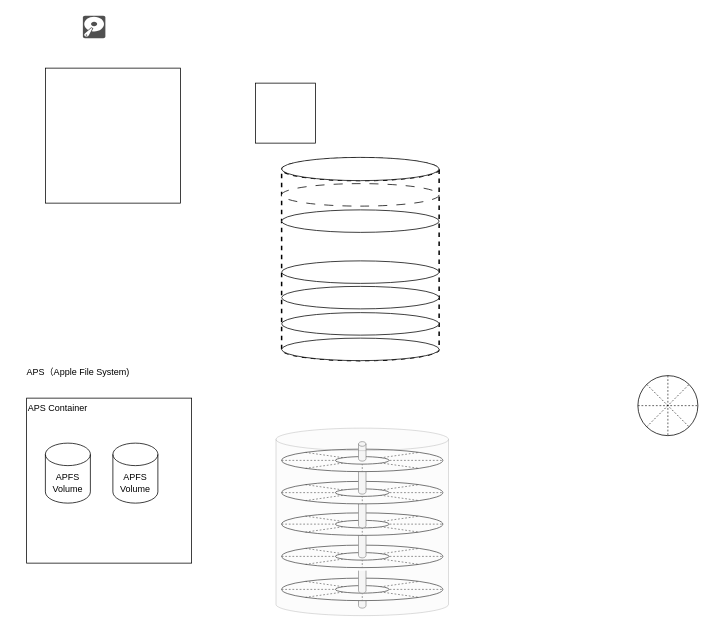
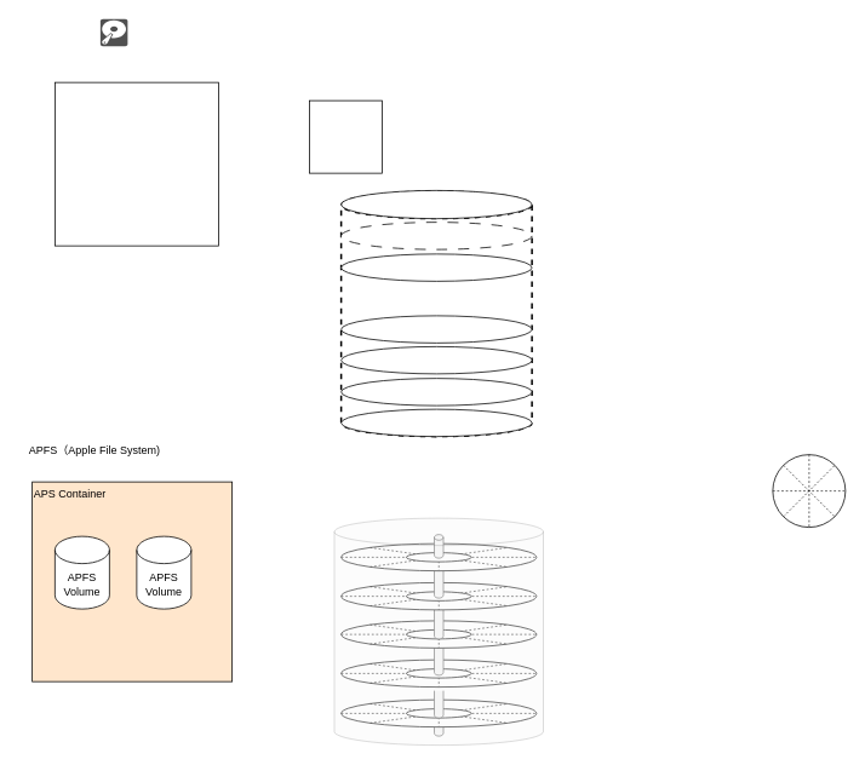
  <mxCell id="0" />
  <mxCell id="1" parent="0" />
  <mxCell id="2" value="" style="shape=cylinder3;whiteSpace=wrap;html=1;boundedLbl=1;backgroundOutline=1;size=3.111;fillColor=#f5f5f5;fontColor=#333333;strokeColor=#666666;" vertex="1" parent="1"><mxGeometry x="477.5" y="790" width="10" height="20" as="geometry" /></mxCell>
  <mxCell id="3" value="" style="sketch=0;pointerEvents=1;shadow=0;dashed=0;html=1;strokeColor=none;fillColor=#505050;labelPosition=center;verticalLabelPosition=bottom;verticalAlign=top;outlineConnect=0;align=center;shape=mxgraph.office.devices.hard_disk;" vertex="1" parent="1"><mxGeometry x="110" y="20" width="30" height="30" as="geometry" /></mxCell>
  <mxCell id="4" value="" style="whiteSpace=wrap;html=1;aspect=fixed;" vertex="1" parent="1"><mxGeometry x="60" y="90" width="180" height="180" as="geometry" /></mxCell>
  <mxCell id="5" value="" style="whiteSpace=wrap;html=1;aspect=fixed;" vertex="1" parent="1"><mxGeometry x="340" y="110" width="80" height="80" as="geometry" /></mxCell>
- <mxCell id="6" value="APS Container" style="whiteSpace=wrap;html=1;aspect=fixed;align=left;verticalAlign=top;" vertex="1" parent="1"><mxGeometry x="35" y="530" width="220" height="220" as="geometry" /></mxCell>
- <mxCell id="7" value="APS（Apple File System)&amp;nbsp;" style="text;html=1;align=center;verticalAlign=middle;rounded=0;resizeWidth=1;autosize=1;" vertex="1" parent="1"><mxGeometry x="20" y="480" width="170" height="30" as="geometry" /></mxCell>
+ <mxCell id="6" value="APS Container" style="whiteSpace=wrap;html=1;aspect=fixed;align=left;verticalAlign=top;fillColor=#ffe6cc;" vertex="1" parent="1"><mxGeometry x="35" y="530" width="220" height="220" as="geometry" /></mxCell>
+ <mxCell id="7" value="APFS（Apple File System)&amp;nbsp;" style="text;html=1;align=center;verticalAlign=middle;rounded=0;resizeWidth=1;autosize=1;" vertex="1" parent="1"><mxGeometry x="20" y="480" width="170" height="30" as="geometry" /></mxCell>
  <mxCell id="8" value="APFS Volume" style="shape=cylinder3;whiteSpace=wrap;html=1;boundedLbl=1;backgroundOutline=1;size=15;" vertex="1" parent="1"><mxGeometry x="60" y="590" width="60" height="80" as="geometry" /></mxCell>
  <mxCell id="9" value="APFS Volume" style="shape=cylinder3;whiteSpace=wrap;html=1;boundedLbl=1;backgroundOutline=1;size=15;" vertex="1" parent="1"><mxGeometry x="150" y="590" width="60" height="80" as="geometry" /></mxCell>
  <mxCell id="10" value="" style="shape=cylinder3;whiteSpace=wrap;html=1;boundedLbl=1;backgroundOutline=1;size=15;dashed=1;strokeWidth=2;" vertex="1" parent="1"><mxGeometry x="375" y="210" width="210" height="270" as="geometry" /></mxCell>
  <mxCell id="11" value="" style="ellipse;whiteSpace=wrap;html=1;dashed=1;dashPattern=12 12;" vertex="1" parent="1"><mxGeometry x="375" y="244" width="210" height="30" as="geometry" /></mxCell>
  <mxCell id="12" value="" style="ellipse;whiteSpace=wrap;html=1;" vertex="1" parent="1"><mxGeometry x="375" y="279" width="210" height="30" as="geometry" /></mxCell>
  <mxCell id="13" value="" style="ellipse;whiteSpace=wrap;html=1;" vertex="1" parent="1"><mxGeometry x="375" y="347" width="210" height="30" as="geometry" /></mxCell>
  <mxCell id="14" value="" style="ellipse;whiteSpace=wrap;html=1;" vertex="1" parent="1"><mxGeometry x="375" y="381" width="210" height="30" as="geometry" /></mxCell>
  <mxCell id="15" value="" style="ellipse;whiteSpace=wrap;html=1;" vertex="1" parent="1"><mxGeometry x="375" y="416" width="210" height="30" as="geometry" /></mxCell>
  <mxCell id="16" value="" style="ellipse;whiteSpace=wrap;html=1;" vertex="1" parent="1"><mxGeometry x="375" y="450" width="210" height="30" as="geometry" /></mxCell>
  <mxCell id="17" value="" style="ellipse;whiteSpace=wrap;html=1;" vertex="1" parent="1"><mxGeometry x="375" y="209" width="210" height="31" as="geometry" /></mxCell>
  <mxCell id="18" value="" style="ellipse;whiteSpace=wrap;html=1;container=0;fillColor=none;" vertex="1" parent="1"><mxGeometry x="850" y="500" width="80" height="80" as="geometry" /></mxCell>
  <mxCell id="19" value="" style="endArrow=none;html=1;rounded=0;exitX=0;exitY=0.5;exitDx=0;exitDy=0;entryX=1;entryY=0.5;entryDx=0;entryDy=0;dashed=1;strokeWidth=0.8;" edge="1" parent="1" source="18" target="18"><mxGeometry width="50" height="50" relative="1" as="geometry"><mxPoint x="850" y="590" as="sourcePoint" /><mxPoint x="906.25" y="533.75" as="targetPoint" /></mxGeometry></mxCell>
  <mxCell id="20" value="" style="endArrow=none;html=1;rounded=0;exitX=0.5;exitY=0;exitDx=0;exitDy=0;entryX=0.5;entryY=1;entryDx=0;entryDy=0;dashed=1;strokeWidth=0.8;" edge="1" parent="1" source="18" target="18"><mxGeometry width="50" height="50" relative="1" as="geometry"><mxPoint x="861.25" y="556.25" as="sourcePoint" /><mxPoint x="951.25" y="556.25" as="targetPoint" /></mxGeometry></mxCell>
  <mxCell id="21" value="" style="endArrow=none;html=1;rounded=0;exitX=0;exitY=1;exitDx=0;exitDy=0;entryX=1;entryY=0;entryDx=0;entryDy=0;dashed=1;strokeWidth=0.8;" edge="1" parent="1" source="18" target="18"><mxGeometry width="50" height="50" relative="1" as="geometry"><mxPoint x="863.5" y="576.5" as="sourcePoint" /><mxPoint x="926.5" y="513.5" as="targetPoint" /></mxGeometry></mxCell>
  <mxCell id="22" value="" style="endArrow=none;html=1;rounded=0;exitX=0;exitY=0;exitDx=0;exitDy=0;entryX=1;entryY=1;entryDx=0;entryDy=0;dashed=1;strokeWidth=0.8;" edge="1" parent="1" source="18" target="18"><mxGeometry width="50" height="50" relative="1" as="geometry"><mxPoint x="863.5" y="513.5" as="sourcePoint" /><mxPoint x="926.5" y="576.5" as="targetPoint" /></mxGeometry></mxCell>
  <mxCell id="23" value="" style="group;movable=1;resizable=1;rotatable=1;deletable=1;editable=1;locked=0;connectable=1;pointerEvents=0;align=center;verticalAlign=top;fontFamily=Helvetica;fontSize=12;fontColor=default;fillColor=default;gradientColor=none;" vertex="1" connectable="0" parent="1"><mxGeometry x="375" y="770" width="222.5" height="30" as="geometry" /></mxCell>
  <mxCell id="24" value="" style="ellipse;whiteSpace=wrap;html=1;container=0;fillColor=default;movable=1;resizable=1;rotatable=1;deletable=1;editable=1;locked=0;connectable=1;pointerEvents=0;align=center;verticalAlign=top;fontFamily=Helvetica;fontSize=12;fontColor=default;gradientColor=none;" vertex="1" parent="23"><mxGeometry width="215" height="30" as="geometry" /></mxCell>
  <mxCell id="25" value="" style="endArrow=none;html=1;rounded=0;exitX=0;exitY=0.5;exitDx=0;exitDy=0;entryX=1;entryY=0.5;entryDx=0;entryDy=0;dashed=1;strokeWidth=0.8;movable=1;resizable=1;rotatable=1;deletable=1;editable=1;locked=0;connectable=1;pointerEvents=0;align=center;verticalAlign=top;fontFamily=Helvetica;fontSize=12;fontColor=default;fillColor=default;gradientColor=none;" edge="1" parent="23" source="24" target="24"><mxGeometry width="50" height="50" relative="1" as="geometry"><mxPoint y="90" as="sourcePoint" /><mxPoint x="56.25" y="33.75" as="targetPoint" /></mxGeometry></mxCell>
  <mxCell id="26" value="" style="endArrow=none;html=1;rounded=0;exitX=0.5;exitY=0;exitDx=0;exitDy=0;entryX=0.5;entryY=1;entryDx=0;entryDy=0;dashed=1;strokeWidth=0.8;movable=1;resizable=1;rotatable=1;deletable=1;editable=1;locked=0;connectable=1;pointerEvents=0;align=center;verticalAlign=top;fontFamily=Helvetica;fontSize=12;fontColor=default;fillColor=default;gradientColor=none;" edge="1" parent="23" source="24" target="24"><mxGeometry width="50" height="50" relative="1" as="geometry"><mxPoint x="11.25" y="56.25" as="sourcePoint" /><mxPoint x="101.25" y="56.25" as="targetPoint" /></mxGeometry></mxCell>
  <mxCell id="27" value="" style="endArrow=none;html=1;rounded=0;exitX=0;exitY=1;exitDx=0;exitDy=0;entryX=1;entryY=0;entryDx=0;entryDy=0;dashed=1;strokeWidth=0.8;movable=1;resizable=1;rotatable=1;deletable=1;editable=1;locked=0;connectable=1;pointerEvents=0;align=center;verticalAlign=top;fontFamily=Helvetica;fontSize=12;fontColor=default;fillColor=default;gradientColor=none;" edge="1" parent="23" source="24" target="24"><mxGeometry width="50" height="50" relative="1" as="geometry"><mxPoint x="13.5" y="76.5" as="sourcePoint" /><mxPoint x="76.5" y="13.5" as="targetPoint" /></mxGeometry></mxCell>
  <mxCell id="28" value="" style="endArrow=none;html=1;rounded=0;exitX=0;exitY=0;exitDx=0;exitDy=0;entryX=1;entryY=1;entryDx=0;entryDy=0;dashed=1;strokeWidth=0.8;movable=1;resizable=1;rotatable=1;deletable=1;editable=1;locked=0;connectable=1;pointerEvents=0;align=center;verticalAlign=top;fontFamily=Helvetica;fontSize=12;fontColor=default;fillColor=default;gradientColor=none;" edge="1" parent="23" source="24" target="24"><mxGeometry width="50" height="50" relative="1" as="geometry"><mxPoint x="13.5" y="13.5" as="sourcePoint" /><mxPoint x="76.5" y="76.5" as="targetPoint" /></mxGeometry></mxCell>
  <mxCell id="29" value="" style="ellipse;whiteSpace=wrap;html=1;container=0;fillColor=default;aspect=fixed;movable=1;resizable=1;rotatable=1;deletable=1;editable=1;locked=0;connectable=1;pointerEvents=0;align=center;verticalAlign=top;fontFamily=Helvetica;fontSize=12;fontColor=default;gradientColor=none;" vertex="1" parent="23"><mxGeometry x="71.66" y="10" width="71.67" height="10" as="geometry" /></mxCell>
  <mxCell id="30" value="" style="shape=cylinder3;whiteSpace=wrap;html=1;boundedLbl=1;backgroundOutline=1;size=3.111;fillColor=#f5f5f5;fontColor=#333333;strokeColor=#666666;" vertex="1" parent="23"><mxGeometry x="102.5" y="-30" width="10" height="50" as="geometry" /></mxCell>
  <mxCell id="31" value="" style="group;movable=1;resizable=1;rotatable=1;deletable=1;editable=1;locked=0;connectable=1;pointerEvents=0;align=center;verticalAlign=top;fontFamily=Helvetica;fontSize=12;fontColor=default;fillColor=default;gradientColor=none;" vertex="1" connectable="0" parent="1"><mxGeometry x="375" y="726" width="222.5" height="34" as="geometry" /></mxCell>
  <mxCell id="32" value="" style="ellipse;whiteSpace=wrap;html=1;container=0;fillColor=default;movable=1;resizable=1;rotatable=1;deletable=1;editable=1;locked=0;connectable=1;pointerEvents=0;align=center;verticalAlign=top;fontFamily=Helvetica;fontSize=12;fontColor=default;gradientColor=none;" vertex="1" parent="31"><mxGeometry width="215" height="30" as="geometry" /></mxCell>
  <mxCell id="33" value="" style="endArrow=none;html=1;rounded=0;exitX=0;exitY=0.5;exitDx=0;exitDy=0;entryX=1;entryY=0.5;entryDx=0;entryDy=0;dashed=1;strokeWidth=0.8;movable=1;resizable=1;rotatable=1;deletable=1;editable=1;locked=0;connectable=1;pointerEvents=0;align=center;verticalAlign=top;fontFamily=Helvetica;fontSize=12;fontColor=default;fillColor=default;gradientColor=none;" edge="1" parent="31" source="32" target="32"><mxGeometry width="50" height="50" relative="1" as="geometry"><mxPoint y="90" as="sourcePoint" /><mxPoint x="56.25" y="33.75" as="targetPoint" /></mxGeometry></mxCell>
  <mxCell id="34" value="" style="endArrow=none;html=1;rounded=0;exitX=0.5;exitY=0;exitDx=0;exitDy=0;entryX=0.5;entryY=1;entryDx=0;entryDy=0;dashed=1;strokeWidth=0.8;movable=1;resizable=1;rotatable=1;deletable=1;editable=1;locked=0;connectable=1;pointerEvents=0;align=center;verticalAlign=top;fontFamily=Helvetica;fontSize=12;fontColor=default;fillColor=default;gradientColor=none;" edge="1" parent="31" source="32" target="32"><mxGeometry width="50" height="50" relative="1" as="geometry"><mxPoint x="11.25" y="56.25" as="sourcePoint" /><mxPoint x="101.25" y="56.25" as="targetPoint" /></mxGeometry></mxCell>
  <mxCell id="35" value="" style="endArrow=none;html=1;rounded=0;exitX=0;exitY=1;exitDx=0;exitDy=0;entryX=1;entryY=0;entryDx=0;entryDy=0;dashed=1;strokeWidth=0.8;movable=1;resizable=1;rotatable=1;deletable=1;editable=1;locked=0;connectable=1;pointerEvents=0;align=center;verticalAlign=top;fontFamily=Helvetica;fontSize=12;fontColor=default;fillColor=default;gradientColor=none;" edge="1" parent="31" source="32" target="32"><mxGeometry width="50" height="50" relative="1" as="geometry"><mxPoint x="13.5" y="76.5" as="sourcePoint" /><mxPoint x="76.5" y="13.5" as="targetPoint" /></mxGeometry></mxCell>
  <mxCell id="36" value="" style="endArrow=none;html=1;rounded=0;exitX=0;exitY=0;exitDx=0;exitDy=0;entryX=1;entryY=1;entryDx=0;entryDy=0;dashed=1;strokeWidth=0.8;movable=1;resizable=1;rotatable=1;deletable=1;editable=1;locked=0;connectable=1;pointerEvents=0;align=center;verticalAlign=top;fontFamily=Helvetica;fontSize=12;fontColor=default;fillColor=default;gradientColor=none;" edge="1" parent="31" source="32" target="32"><mxGeometry width="50" height="50" relative="1" as="geometry"><mxPoint x="13.5" y="13.5" as="sourcePoint" /><mxPoint x="76.5" y="76.5" as="targetPoint" /></mxGeometry></mxCell>
  <mxCell id="37" value="" style="ellipse;whiteSpace=wrap;html=1;container=0;fillColor=default;aspect=fixed;movable=1;resizable=1;rotatable=1;deletable=1;editable=1;locked=0;connectable=1;pointerEvents=0;align=center;verticalAlign=top;fontFamily=Helvetica;fontSize=12;fontColor=default;gradientColor=none;" vertex="1" parent="31"><mxGeometry x="71.66" y="10" width="71.67" height="10" as="geometry" /></mxCell>
  <mxCell id="38" value="" style="shape=cylinder3;whiteSpace=wrap;html=1;boundedLbl=1;backgroundOutline=1;size=3.111;fillColor=#f5f5f5;fontColor=#333333;strokeColor=#666666;" vertex="1" parent="1"><mxGeometry x="477.5" y="693" width="10" height="50" as="geometry" /></mxCell>
  <mxCell id="39" value="" style="group;movable=1;resizable=1;rotatable=1;deletable=1;editable=1;locked=0;connectable=1;pointerEvents=0;align=center;verticalAlign=top;fontFamily=Helvetica;fontSize=12;fontColor=default;fillColor=default;gradientColor=none;" vertex="1" connectable="0" parent="1"><mxGeometry x="375" y="683" width="215" height="30" as="geometry" /></mxCell>
  <mxCell id="40" value="" style="ellipse;whiteSpace=wrap;html=1;container=0;fillColor=default;movable=1;resizable=1;rotatable=1;deletable=1;editable=1;locked=0;connectable=1;pointerEvents=0;align=center;verticalAlign=top;fontFamily=Helvetica;fontSize=12;fontColor=default;gradientColor=none;" vertex="1" parent="39"><mxGeometry width="215" height="30" as="geometry" /></mxCell>
  <mxCell id="41" value="" style="endArrow=none;html=1;rounded=0;exitX=0;exitY=0.5;exitDx=0;exitDy=0;entryX=1;entryY=0.5;entryDx=0;entryDy=0;dashed=1;strokeWidth=0.8;movable=1;resizable=1;rotatable=1;deletable=1;editable=1;locked=0;connectable=1;pointerEvents=0;align=center;verticalAlign=top;fontFamily=Helvetica;fontSize=12;fontColor=default;fillColor=default;gradientColor=none;" edge="1" parent="39" source="40" target="40"><mxGeometry width="50" height="50" relative="1" as="geometry"><mxPoint y="90" as="sourcePoint" /><mxPoint x="56.25" y="33.75" as="targetPoint" /></mxGeometry></mxCell>
  <mxCell id="42" value="" style="endArrow=none;html=1;rounded=0;exitX=0.5;exitY=0;exitDx=0;exitDy=0;entryX=0.5;entryY=1;entryDx=0;entryDy=0;dashed=1;strokeWidth=0.8;movable=1;resizable=1;rotatable=1;deletable=1;editable=1;locked=0;connectable=1;pointerEvents=0;align=center;verticalAlign=top;fontFamily=Helvetica;fontSize=12;fontColor=default;fillColor=default;gradientColor=none;" edge="1" parent="39" source="40" target="40"><mxGeometry width="50" height="50" relative="1" as="geometry"><mxPoint x="11.25" y="56.25" as="sourcePoint" /><mxPoint x="101.25" y="56.25" as="targetPoint" /></mxGeometry></mxCell>
  <mxCell id="43" value="" style="endArrow=none;html=1;rounded=0;exitX=0;exitY=1;exitDx=0;exitDy=0;entryX=1;entryY=0;entryDx=0;entryDy=0;dashed=1;strokeWidth=0.8;movable=1;resizable=1;rotatable=1;deletable=1;editable=1;locked=0;connectable=1;pointerEvents=0;align=center;verticalAlign=top;fontFamily=Helvetica;fontSize=12;fontColor=default;fillColor=default;gradientColor=none;" edge="1" parent="39" source="40" target="40"><mxGeometry width="50" height="50" relative="1" as="geometry"><mxPoint x="13.5" y="76.5" as="sourcePoint" /><mxPoint x="76.5" y="13.5" as="targetPoint" /></mxGeometry></mxCell>
  <mxCell id="44" value="" style="endArrow=none;html=1;rounded=0;exitX=0;exitY=0;exitDx=0;exitDy=0;entryX=1;entryY=1;entryDx=0;entryDy=0;dashed=1;strokeWidth=0.8;movable=1;resizable=1;rotatable=1;deletable=1;editable=1;locked=0;connectable=1;pointerEvents=0;align=center;verticalAlign=top;fontFamily=Helvetica;fontSize=12;fontColor=default;fillColor=default;gradientColor=none;" edge="1" parent="39" source="40" target="40"><mxGeometry width="50" height="50" relative="1" as="geometry"><mxPoint x="13.5" y="13.5" as="sourcePoint" /><mxPoint x="76.5" y="76.5" as="targetPoint" /></mxGeometry></mxCell>
  <mxCell id="45" value="" style="ellipse;whiteSpace=wrap;html=1;container=0;fillColor=default;aspect=fixed;movable=1;resizable=1;rotatable=1;deletable=1;editable=1;locked=0;connectable=1;pointerEvents=0;align=center;verticalAlign=top;fontFamily=Helvetica;fontSize=12;fontColor=default;gradientColor=none;" vertex="1" parent="39"><mxGeometry x="71.66" y="10" width="71.67" height="10" as="geometry" /></mxCell>
  <mxCell id="46" value="" style="shape=cylinder3;whiteSpace=wrap;html=1;boundedLbl=1;backgroundOutline=1;size=3.111;fillColor=#f5f5f5;fontColor=#333333;strokeColor=#666666;" vertex="1" parent="1"><mxGeometry x="477.5" y="653" width="10" height="50" as="geometry" /></mxCell>
  <mxCell id="47" value="" style="group;movable=1;resizable=1;rotatable=1;deletable=1;editable=1;locked=0;connectable=1;pointerEvents=0;align=center;verticalAlign=top;fontFamily=Helvetica;fontSize=12;fontColor=default;fillColor=default;gradientColor=none;" vertex="1" connectable="0" parent="1"><mxGeometry x="375" y="641" width="215" height="30" as="geometry" /></mxCell>
  <mxCell id="48" value="" style="ellipse;whiteSpace=wrap;html=1;container=0;fillColor=default;movable=1;resizable=1;rotatable=1;deletable=1;editable=1;locked=0;connectable=1;pointerEvents=0;align=center;verticalAlign=top;fontFamily=Helvetica;fontSize=12;fontColor=default;gradientColor=none;" vertex="1" parent="47"><mxGeometry width="215" height="30" as="geometry" /></mxCell>
  <mxCell id="49" value="" style="endArrow=none;html=1;rounded=0;exitX=0;exitY=0.5;exitDx=0;exitDy=0;entryX=1;entryY=0.5;entryDx=0;entryDy=0;dashed=1;strokeWidth=0.8;movable=1;resizable=1;rotatable=1;deletable=1;editable=1;locked=0;connectable=1;pointerEvents=0;align=center;verticalAlign=top;fontFamily=Helvetica;fontSize=12;fontColor=default;fillColor=default;gradientColor=none;" edge="1" parent="47" source="48" target="48"><mxGeometry width="50" height="50" relative="1" as="geometry"><mxPoint y="90" as="sourcePoint" /><mxPoint x="56.25" y="33.75" as="targetPoint" /></mxGeometry></mxCell>
  <mxCell id="50" value="" style="endArrow=none;html=1;rounded=0;exitX=0.5;exitY=0;exitDx=0;exitDy=0;entryX=0.5;entryY=1;entryDx=0;entryDy=0;dashed=1;strokeWidth=0.8;movable=1;resizable=1;rotatable=1;deletable=1;editable=1;locked=0;connectable=1;pointerEvents=0;align=center;verticalAlign=top;fontFamily=Helvetica;fontSize=12;fontColor=default;fillColor=default;gradientColor=none;" edge="1" parent="47" source="48" target="48"><mxGeometry width="50" height="50" relative="1" as="geometry"><mxPoint x="11.25" y="56.25" as="sourcePoint" /><mxPoint x="101.25" y="56.25" as="targetPoint" /></mxGeometry></mxCell>
  <mxCell id="51" value="" style="endArrow=none;html=1;rounded=0;exitX=0;exitY=1;exitDx=0;exitDy=0;entryX=1;entryY=0;entryDx=0;entryDy=0;dashed=1;strokeWidth=0.8;movable=1;resizable=1;rotatable=1;deletable=1;editable=1;locked=0;connectable=1;pointerEvents=0;align=center;verticalAlign=top;fontFamily=Helvetica;fontSize=12;fontColor=default;fillColor=default;gradientColor=none;" edge="1" parent="47" source="48" target="48"><mxGeometry width="50" height="50" relative="1" as="geometry"><mxPoint x="13.5" y="76.5" as="sourcePoint" /><mxPoint x="76.5" y="13.5" as="targetPoint" /></mxGeometry></mxCell>
  <mxCell id="52" value="" style="endArrow=none;html=1;rounded=0;exitX=0;exitY=0;exitDx=0;exitDy=0;entryX=1;entryY=1;entryDx=0;entryDy=0;dashed=1;strokeWidth=0.8;movable=1;resizable=1;rotatable=1;deletable=1;editable=1;locked=0;connectable=1;pointerEvents=0;align=center;verticalAlign=top;fontFamily=Helvetica;fontSize=12;fontColor=default;fillColor=default;gradientColor=none;" edge="1" parent="47" source="48" target="48"><mxGeometry width="50" height="50" relative="1" as="geometry"><mxPoint x="13.5" y="13.5" as="sourcePoint" /><mxPoint x="76.5" y="76.5" as="targetPoint" /></mxGeometry></mxCell>
  <mxCell id="53" value="" style="ellipse;whiteSpace=wrap;html=1;container=0;fillColor=default;aspect=fixed;movable=1;resizable=1;rotatable=1;deletable=1;editable=1;locked=0;connectable=1;pointerEvents=0;align=center;verticalAlign=top;fontFamily=Helvetica;fontSize=12;fontColor=default;gradientColor=none;" vertex="1" parent="47"><mxGeometry x="71.66" y="10" width="71.67" height="10" as="geometry" /></mxCell>
  <mxCell id="54" value="" style="shape=cylinder3;whiteSpace=wrap;html=1;boundedLbl=1;backgroundOutline=1;size=3.111;fillColor=#f5f5f5;fontColor=#333333;strokeColor=#666666;" vertex="1" parent="1"><mxGeometry x="477.5" y="608" width="10" height="50" as="geometry" /></mxCell>
  <mxCell id="55" value="" style="group;movable=1;resizable=1;rotatable=1;deletable=1;editable=1;locked=0;connectable=1;pointerEvents=0;align=center;verticalAlign=top;fontFamily=Helvetica;fontSize=12;fontColor=default;fillColor=default;gradientColor=none;" vertex="1" connectable="0" parent="1"><mxGeometry x="375" y="598" width="215" height="30" as="geometry" /></mxCell>
  <mxCell id="56" value="" style="ellipse;whiteSpace=wrap;html=1;container=0;fillColor=default;movable=1;resizable=1;rotatable=1;deletable=1;editable=1;locked=0;connectable=1;pointerEvents=0;align=center;verticalAlign=top;fontFamily=Helvetica;fontSize=12;fontColor=default;gradientColor=none;" vertex="1" parent="55"><mxGeometry width="215" height="30" as="geometry" /></mxCell>
  <mxCell id="57" value="" style="endArrow=none;html=1;rounded=0;exitX=0;exitY=0.5;exitDx=0;exitDy=0;entryX=1;entryY=0.5;entryDx=0;entryDy=0;dashed=1;strokeWidth=0.8;movable=1;resizable=1;rotatable=1;deletable=1;editable=1;locked=0;connectable=1;pointerEvents=0;align=center;verticalAlign=top;fontFamily=Helvetica;fontSize=12;fontColor=default;fillColor=default;gradientColor=none;" edge="1" parent="55" source="56" target="56"><mxGeometry width="50" height="50" relative="1" as="geometry"><mxPoint y="90" as="sourcePoint" /><mxPoint x="56.25" y="33.75" as="targetPoint" /></mxGeometry></mxCell>
  <mxCell id="58" value="" style="endArrow=none;html=1;rounded=0;exitX=0.5;exitY=0;exitDx=0;exitDy=0;entryX=0.5;entryY=1;entryDx=0;entryDy=0;dashed=1;strokeWidth=0.8;movable=1;resizable=1;rotatable=1;deletable=1;editable=1;locked=0;connectable=1;pointerEvents=0;align=center;verticalAlign=top;fontFamily=Helvetica;fontSize=12;fontColor=default;fillColor=default;gradientColor=none;" edge="1" parent="55" source="56" target="56"><mxGeometry width="50" height="50" relative="1" as="geometry"><mxPoint x="11.25" y="56.25" as="sourcePoint" /><mxPoint x="101.25" y="56.25" as="targetPoint" /></mxGeometry></mxCell>
  <mxCell id="59" value="" style="endArrow=none;html=1;rounded=0;exitX=0;exitY=1;exitDx=0;exitDy=0;entryX=1;entryY=0;entryDx=0;entryDy=0;dashed=1;strokeWidth=0.8;movable=1;resizable=1;rotatable=1;deletable=1;editable=1;locked=0;connectable=1;pointerEvents=0;align=center;verticalAlign=top;fontFamily=Helvetica;fontSize=12;fontColor=default;fillColor=default;gradientColor=none;" edge="1" parent="55" source="56" target="56"><mxGeometry width="50" height="50" relative="1" as="geometry"><mxPoint x="13.5" y="76.5" as="sourcePoint" /><mxPoint x="76.5" y="13.5" as="targetPoint" /></mxGeometry></mxCell>
  <mxCell id="60" value="" style="endArrow=none;html=1;rounded=0;exitX=0;exitY=0;exitDx=0;exitDy=0;entryX=1;entryY=1;entryDx=0;entryDy=0;dashed=1;strokeWidth=0.8;movable=1;resizable=1;rotatable=1;deletable=1;editable=1;locked=0;connectable=1;pointerEvents=0;align=center;verticalAlign=top;fontFamily=Helvetica;fontSize=12;fontColor=default;fillColor=default;gradientColor=none;" edge="1" parent="55" source="56" target="56"><mxGeometry width="50" height="50" relative="1" as="geometry"><mxPoint x="13.5" y="13.5" as="sourcePoint" /><mxPoint x="76.5" y="76.5" as="targetPoint" /></mxGeometry></mxCell>
  <mxCell id="61" value="" style="ellipse;whiteSpace=wrap;html=1;container=0;fillColor=default;aspect=fixed;movable=1;resizable=1;rotatable=1;deletable=1;editable=1;locked=0;connectable=1;pointerEvents=0;align=center;verticalAlign=top;fontFamily=Helvetica;fontSize=12;fontColor=default;gradientColor=none;" vertex="1" parent="55"><mxGeometry x="71.66" y="10" width="71.67" height="10" as="geometry" /></mxCell>
  <mxCell id="62" value="" style="shape=cylinder3;whiteSpace=wrap;html=1;boundedLbl=1;backgroundOutline=1;size=3.111;fillColor=#f5f5f5;fontColor=#333333;strokeColor=#666666;" vertex="1" parent="55"><mxGeometry x="102.5" y="-10" width="10" height="26" as="geometry" /></mxCell>
  <mxCell id="63" value="" style="shape=cylinder3;whiteSpace=wrap;html=1;boundedLbl=1;backgroundOutline=1;size=15;fillColor=#f5f5f5;fontColor=#333333;strokeColor=#666666;opacity=30;" vertex="1" parent="1"><mxGeometry x="367.5" y="570" width="230" height="250" as="geometry" /></mxCell>
